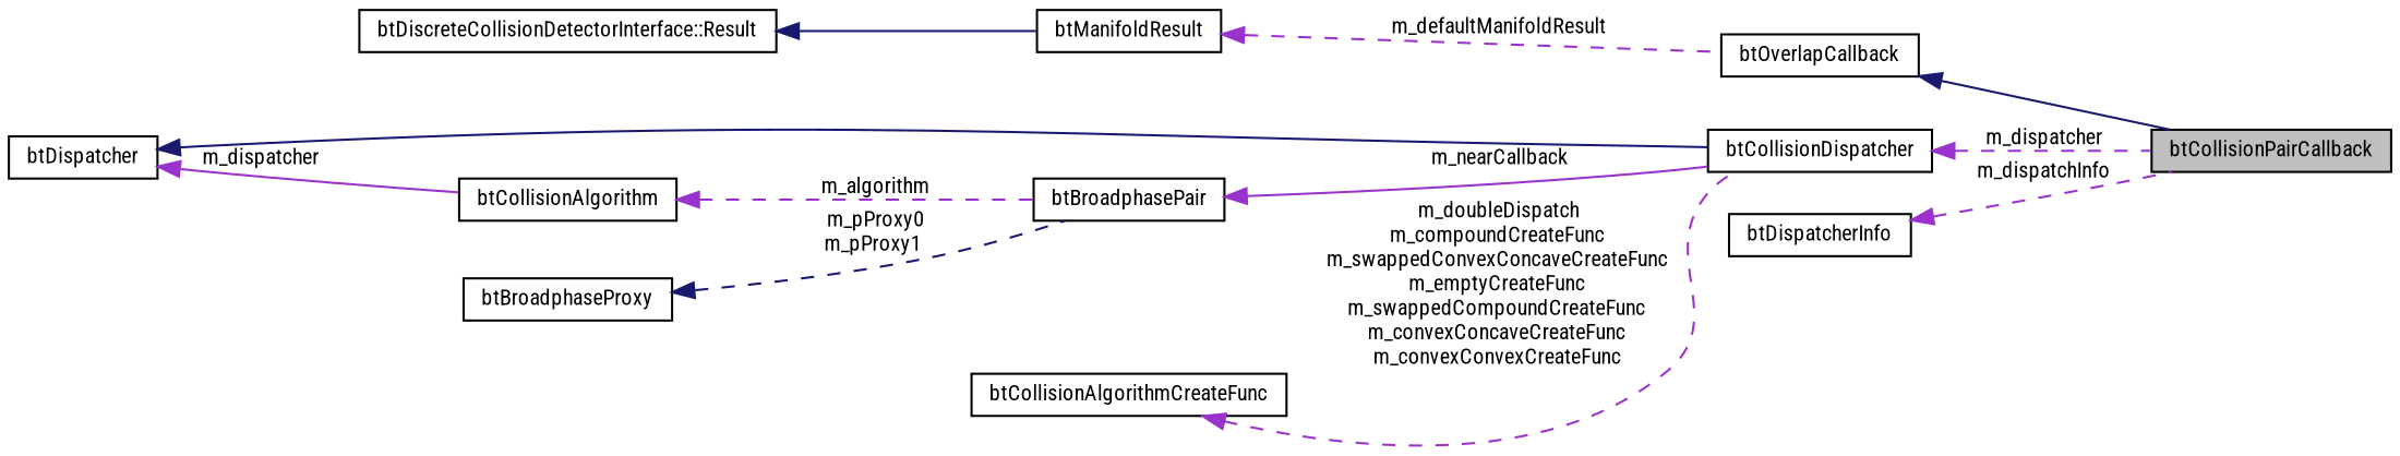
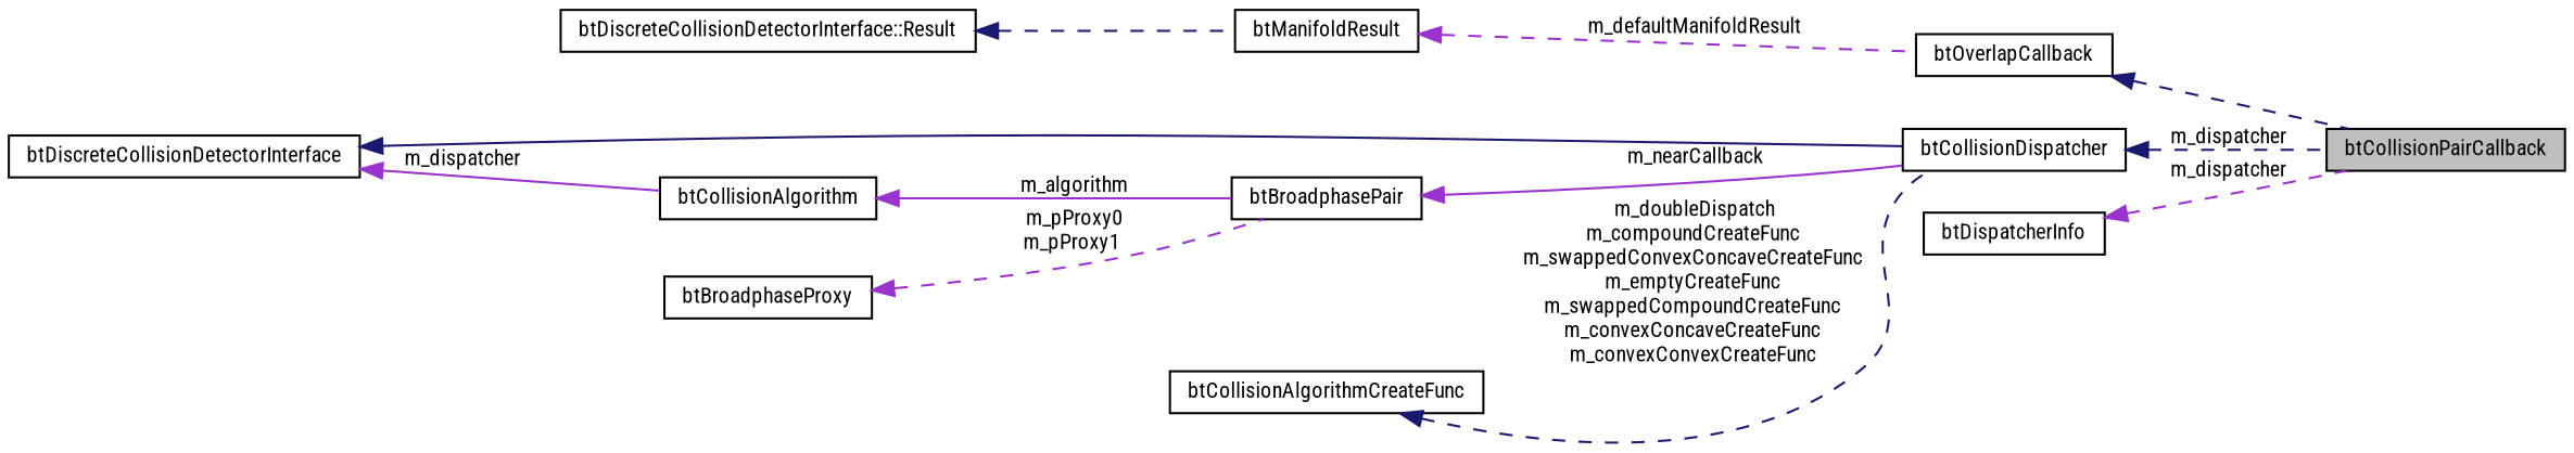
  digraph {
    fontname="Roboto Condensed"
    rankdir=LR
    node [color=black fillcolor=white fontname="Roboto Condensed" fontsize=10 shape=record style=filled]
    edge [color=darkorchid3 dir=back fontname="Roboto Condensed" fontsize=10 labelfontname=Helvetica labelfontsize=10 style=dashed]
    n1 [fillcolor=grey75 fontcolor=black height=0.2 label=btCollisionPairCallback width=0.4]
    n2 [height=0.2 label=btOverlapCallback width=0.4]
    n3 [height=0.2 label=btCollisionDispatcher width=0.4]
-   n4 [height=0.2 label=btDispatcher width=0.4]
+   n4 [height=0.2 label=btDiscreteCollisionDetectorInterface width=0.4]
    n5 [height=0.2 label=btCollisionAlgorithm width=0.4]
    n6 [height=0.2 label=btBroadphasePair width=0.4]
    n7 [height=0.2 label=btBroadphaseProxy width=0.4]
    n8 [height=0.2 label=btCollisionAlgorithmCreateFunc width=0.4]
    n9 [height=0.2 label=btManifoldResult width=0.4]
    n10 [height=0.2 label="btDiscreteCollisionDetectorInterface::Result" width=0.4]
    n11 [height=0.2 label=btDispatcherInfo width=0.4]
-   n2 -> n1 [color=midnightblue style=solid]
-   n3 -> n1 [label=" m_dispatcher"]
+   n2 -> n1 [color=midnightblue]
+   n3 -> n1 [color=midnightblue label=" m_dispatcher"]
    n4 -> n3 [color=midnightblue style=solid]
    n4 -> n5 [label=" m_dispatcher" style=solid]
-   n5 -> n6 [label=" m_algorithm"]
+   n5 -> n6 [label=" m_algorithm" style=solid]
    n6 -> n3 [label=" m_nearCallback" style=solid]
-   n7 -> n6 [color=midnightblue label=" m_pProxy0\nm_pProxy1"]
-   n8 -> n3 [label=" m_doubleDispatch\nm_compoundCreateFunc\nm_swappedConvexConcaveCreateFunc\nm_emptyCreateFunc\nm_swappedCompoundCreateFunc\nm_convexConcaveCreateFunc\nm_convexConvexCreateFunc"]
+   n7 -> n6 [label=" m_pProxy0\nm_pProxy1"]
+   n8 -> n3 [color=midnightblue label=" m_doubleDispatch\nm_compoundCreateFunc\nm_swappedConvexConcaveCreateFunc\nm_emptyCreateFunc\nm_swappedCompoundCreateFunc\nm_convexConcaveCreateFunc\nm_convexConvexCreateFunc"]
    n9 -> n2 [label=" m_defaultManifoldResult"]
-   n10 -> n9 [color=midnightblue style=solid]
-   n11 -> n1 [label=" m_dispatchInfo"]
+   n10 -> n9 [color=midnightblue]
+   n11 -> n1 [label=" m_dispatcher"]
  }
